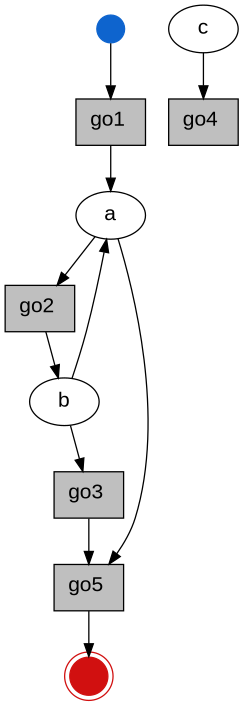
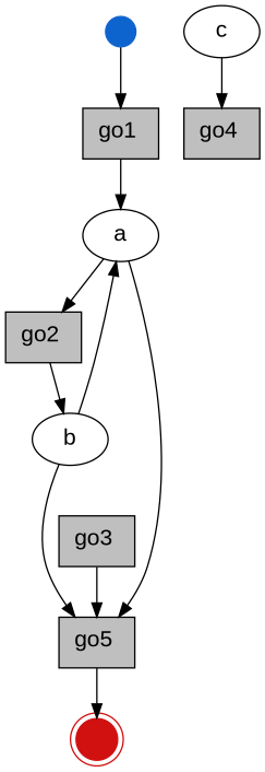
  digraph {
    node [color=black shape=box style=filled fillcolor=gray75 fontname=Arial]
    edge [color="#000000"]
    initial [color="#0e64ce" shape=point width=0.3 fillcolor="" fontname=""]
    n2 [label=<<FONT POINT-SIZE="16">go1</FONT><FONT POINT-SIZE="10" COLOR="blue"> </FONT>>]
    a [fillcolor=white fontsize=16 shape=ellipse]
    n4 [label=<<FONT POINT-SIZE="16">go2</FONT><FONT POINT-SIZE="10" COLOR="blue"> </FONT>>]
    n5 [label=<<FONT POINT-SIZE="16">go5</FONT><FONT POINT-SIZE="10" COLOR="blue"> </FONT>>]
    b [fillcolor=white fontsize=16 shape=ellipse]
    terminal [color="#d11010" peripheries=2 shape=point width=0.3 fillcolor="" fontname=""]
    n8 [label=<<FONT POINT-SIZE="16">go3</FONT><FONT POINT-SIZE="10" COLOR="blue"> </FONT>>]
    c [fillcolor=white fontsize=16 shape=ellipse]
    n10 [label=<<FONT POINT-SIZE="16">go4</FONT><FONT POINT-SIZE="10" COLOR="blue"> </FONT>>]
    initial -> n2
    n2 -> a
    a -> n4
    a -> n5
    n4 -> b
    n5 -> terminal
    b -> a
-   b -> n8
+   b -> n5
    n8 -> n5
    c -> n10
  }
